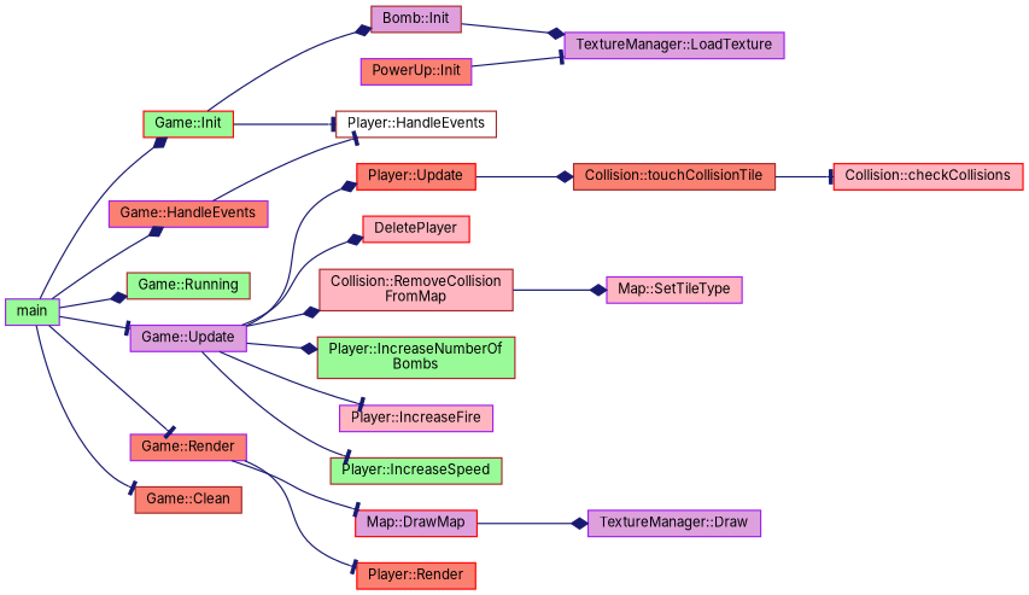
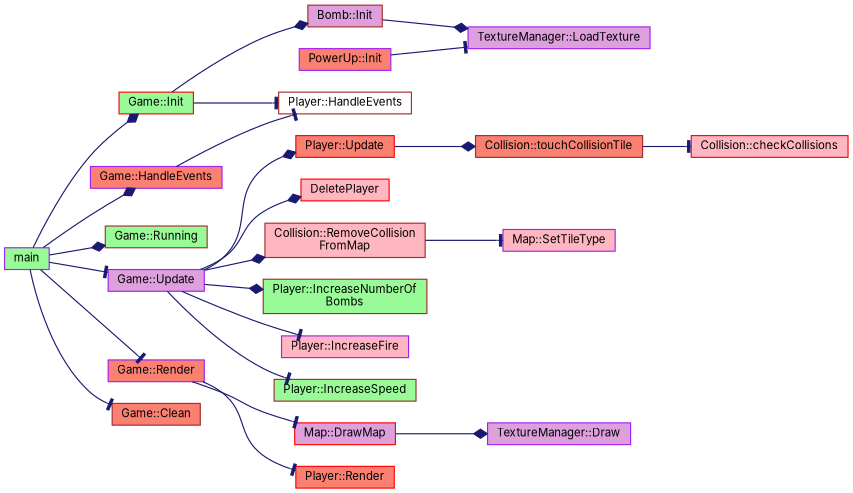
  digraph {
    fontname=Inter
    rankdir=LR
    node [color=purple fillcolor=salmon fontname=Inter fontsize=10 shape=record style=filled]
    edge [arrowhead=diamond color=midnightblue fontname=Inter fontsize=10 labelfontname=Helvetica labelfontsize=10 style=solid]
    n1 [fillcolor=palegreen fontcolor=black height=0.2 label=main width=0.4]
    n2 [color=red fillcolor=palegreen height=0.2 label="Game::Init" width=0.4]
    n3 [color=brown fillcolor=palegreen height=0.2 label="Game::Running" width=0.4]
    n4 [height=0.2 label="Game::HandleEvents" width=0.4]
    n5 [fillcolor=plum height=0.2 label="Game::Update" width=0.4]
    n6 [height=0.2 label="Game::Render" width=0.4]
    n7 [color=brown height=0.2 label="Game::Clean" width=0.4]
    n8 [color=brown fillcolor=plum height=0.2 label="Bomb::Init" width=0.4]
    n9 [color=brown fillcolor=white height=0.2 label="Player::HandleEvents" width=0.4]
    n10 [color=red height=0.2 label="Player::Update" width=0.4]
    n11 [color=red fillcolor=lightpink height=0.2 label=DeletePlayer width=0.4]
    n12 [color=brown fillcolor=lightpink height=0.2 label="Collision::RemoveCollision\lFromMap" width=0.4]
    n13 [color=brown fillcolor=palegreen height=0.2 label="Player::IncreaseNumberOf\lBombs" width=0.4]
    n14 [fillcolor=lightpink height=0.2 label="Player::IncreaseFire" width=0.4]
    n15 [color=brown fillcolor=palegreen height=0.2 label="Player::IncreaseSpeed" width=0.4]
    n16 [color=red fillcolor=plum height=0.2 label="Map::DrawMap" width=0.4]
    n17 [color=red height=0.2 label="Player::Render" width=0.4]
    n18 [fillcolor=plum height=0.2 label="TextureManager::LoadTexture" width=0.4]
    n19 [height=0.2 label="PowerUp::Init" width=0.4]
    n20 [color=brown height=0.2 label="Collision::touchCollisionTile" width=0.4]
    n21 [fillcolor=lightpink height=0.2 label="Map::SetTileType" width=0.4]
    n22 [color=red fillcolor=lightpink height=0.2 label="Collision::checkCollisions" width=0.4]
    n23 [fillcolor=plum height=0.2 label="TextureManager::Draw" width=0.4]
    n1 -> n2
    n1 -> n3
    n1 -> n4
    n1 -> n5 [arrowhead=tee]
    n1 -> n6 [arrowhead=tee]
    n1 -> n7 [arrowhead=tee]
    n2 -> n8
    n2 -> n9 [arrowhead=tee]
    n4 -> n9 [arrowhead=tee]
    n5 -> n10
    n5 -> n11
    n5 -> n12
    n5 -> n13
    n5 -> n14 [arrowhead=tee]
    n5 -> n15 [arrowhead=tee]
    n6 -> n16 [arrowhead=tee]
    n6 -> n17 [arrowhead=tee]
    n8 -> n18
    n10 -> n20
-   n12 -> n21
+   n12 -> n21 [arrowhead=tee]
    n16 -> n23
    n19 -> n18 [arrowhead=tee]
    n20 -> n22 [arrowhead=tee]
  }
